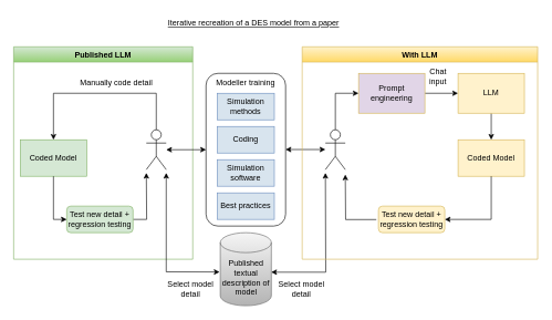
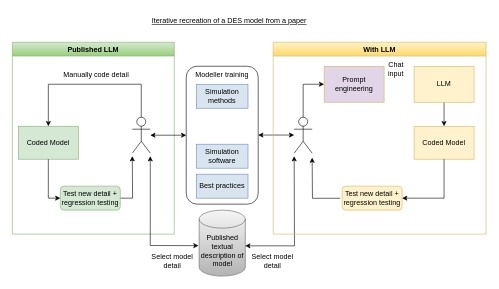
  <mxCell id="0" />
  <mxCell id="1" parent="0" />
  <mxCell id="2" value="Published LLM" style="swimlane;whiteSpace=wrap;html=1;fillColor=#d5e8d4;gradientColor=#97d077;strokeColor=#82b366;" parent="1" vertex="1"><mxGeometry x="20" y="70" width="270" height="320" as="geometry" /></mxCell>
  <mxCell id="3" value="" style="rounded=1;whiteSpace=wrap;html=1;" parent="1" vertex="1"><mxGeometry x="310" y="110" width="120" height="230" as="geometry" /></mxCell>
  <mxCell id="4" value="" style="shape=umlActor;verticalLabelPosition=bottom;verticalAlign=top;html=1;outlineConnect=0;" parent="1" vertex="1"><mxGeometry x="220" y="195" width="30" height="60" as="geometry" /></mxCell>
  <mxCell id="5" value="Simulation methods" style="rounded=0;whiteSpace=wrap;html=1;fillColor=#D8E4EE;strokeColor=#6C8EBF;" parent="1" vertex="1"><mxGeometry x="327" y="140" width="86" height="40" as="geometry" /></mxCell>
- <mxCell id="6" value="Coding" style="rounded=0;whiteSpace=wrap;html=1;fillColor=#D8E4EE;strokeColor=#6C8EBF;" parent="1" vertex="1"><mxGeometry x="327" y="190" width="86" height="40" as="geometry" /></mxCell>
  <mxCell id="7" value="Best practices" style="rounded=0;whiteSpace=wrap;html=1;fillColor=#D8E4EE;strokeColor=#6C8EBF;" parent="1" vertex="1"><mxGeometry x="327" y="290" width="86" height="40" as="geometry" /></mxCell>
  <mxCell id="8" value="Simulation software " style="rounded=0;whiteSpace=wrap;html=1;fillColor=#D8E4EE;strokeColor=#6C8EBF;" parent="1" vertex="1"><mxGeometry x="327" y="240" width="86" height="40" as="geometry" /></mxCell>
  <mxCell id="9" value="Modeller training" style="text;strokeColor=none;align=center;fillColor=none;html=1;verticalAlign=middle;whiteSpace=wrap;rounded=0;" parent="1" vertex="1"><mxGeometry x="320" y="110" width="100" height="30" as="geometry" /></mxCell>
  <mxCell id="10" style="edgeStyle=orthogonalEdgeStyle;rounded=0;orthogonalLoop=1;jettySize=auto;html=1;exitX=0.5;exitY=1;exitDx=0;exitDy=0;" parent="1" source="3" target="3" edge="1"><mxGeometry relative="1" as="geometry" /></mxCell>
  <mxCell id="11" value="Coded Model" style="rounded=0;whiteSpace=wrap;html=1;fillColor=light-dark(#D5E8D4,var(--ge-dark-color, #121212));strokeColor=light-dark(#82B366,#FFFFFF);" parent="1" vertex="1"><mxGeometry x="30" y="210" width="100" height="55" as="geometry" /></mxCell>
  <mxCell id="12" value="Published textual description of model" style="shape=cylinder3;whiteSpace=wrap;html=1;boundedLbl=1;backgroundOutline=1;size=15;fillColor=#f5f5f5;gradientColor=#b3b3b3;strokeColor=#666666;" parent="1" vertex="1"><mxGeometry x="331.5" y="350" width="77" height="110" as="geometry" /></mxCell>
  <mxCell id="13" style="edgeStyle=orthogonalEdgeStyle;rounded=0;orthogonalLoop=1;jettySize=auto;html=1;exitX=1;exitY=0.5;exitDx=0;exitDy=0;" parent="1" source="14" edge="1"><mxGeometry relative="1" as="geometry"><mxPoint x="220" y="260" as="targetPoint" /></mxGeometry></mxCell>
  <mxCell id="14" value="Test new detail + regression testing" style="rounded=1;whiteSpace=wrap;html=1;fillColor=light-dark(#D5E8D4,var(--ge-dark-color, #121212));strokeColor=light-dark(#82B366,#FFFFFF);" parent="1" vertex="1"><mxGeometry x="100" y="310" width="100" height="40" as="geometry" /></mxCell>
  <mxCell id="15" style="edgeStyle=orthogonalEdgeStyle;rounded=0;orthogonalLoop=1;jettySize=auto;html=1;exitX=0.5;exitY=0;exitDx=0;exitDy=0;exitPerimeter=0;entryX=0.5;entryY=0;entryDx=0;entryDy=0;" parent="1" source="4" target="11" edge="1"><mxGeometry relative="1" as="geometry"><mxPoint x="90" y="180" as="targetPoint" /><Array as="points"><mxPoint x="235" y="140" /><mxPoint x="80" y="140" /></Array></mxGeometry></mxCell>
  <mxCell id="16" style="edgeStyle=orthogonalEdgeStyle;rounded=0;orthogonalLoop=1;jettySize=auto;html=1;exitX=0.5;exitY=1;exitDx=0;exitDy=0;entryX=0;entryY=0.5;entryDx=0;entryDy=0;" parent="1" source="11" target="14" edge="1"><mxGeometry relative="1" as="geometry" /></mxCell>
- <mxCell id="17" value="Manually code detail" style="text;strokeColor=none;align=center;fillColor=none;html=1;verticalAlign=middle;whiteSpace=wrap;rounded=0;" parent="1" vertex="1"><mxGeometry x="115" y="110" width="120" height="30" as="geometry" /></mxCell>
+ <mxCell id="17" value="Manually code detail" style="text;strokeColor=none;align=center;fillColor=none;html=1;verticalAlign=middle;whiteSpace=wrap;rounded=0;" parent="1" vertex="1"><mxGeometry x="100" y="110" width="120" height="30" as="geometry" /></mxCell>
  <mxCell id="18" value="" style="endArrow=classic;startArrow=classic;html=1;rounded=0;entryX=0;entryY=0.5;entryDx=0;entryDy=0;" parent="1" source="4" target="3" edge="1"><mxGeometry width="50" height="50" relative="1" as="geometry"><mxPoint x="240" y="340" as="sourcePoint" /><mxPoint x="290" y="290" as="targetPoint" /></mxGeometry></mxCell>
  <mxCell id="19" value="" style="endArrow=classic;html=1;rounded=0;exitX=-0.014;exitY=0.538;exitDx=0;exitDy=0;exitPerimeter=0;startArrow=classic;startFill=1;" parent="1" source="12" edge="1"><mxGeometry width="50" height="50" relative="1" as="geometry"><mxPoint x="240" y="340" as="sourcePoint" /><mxPoint x="250" y="260" as="targetPoint" /><Array as="points"><mxPoint x="250" y="409" /></Array></mxGeometry></mxCell>
- <mxCell id="20" style="edgeStyle=orthogonalEdgeStyle;rounded=0;orthogonalLoop=1;jettySize=auto;html=1;exitX=1;exitY=0.5;exitDx=0;exitDy=0;entryX=0;entryY=0.5;entryDx=0;entryDy=0;" parent="1" source="21" target="35" edge="1"><mxGeometry relative="1" as="geometry"><mxPoint x="704.4" y="141.938" as="targetPoint" /></mxGeometry></mxCell>
  <mxCell id="21" value="Prompt engineering" style="rounded=0;whiteSpace=wrap;html=1;fillColor=#e1d5e7;strokeColor=#d6b656;" parent="1" vertex="1"><mxGeometry x="540" y="110" width="100" height="60" as="geometry" /></mxCell>
  <mxCell id="22" style="edgeStyle=orthogonalEdgeStyle;rounded=0;orthogonalLoop=1;jettySize=auto;html=1;exitX=0.5;exitY=0;exitDx=0;exitDy=0;exitPerimeter=0;entryX=0;entryY=0.5;entryDx=0;entryDy=0;" parent="1" source="23" target="21" edge="1"><mxGeometry relative="1" as="geometry"><Array as="points"><mxPoint x="505" y="140" /><mxPoint x="540" y="140" /></Array></mxGeometry></mxCell>
  <mxCell id="23" value="" style="shape=umlActor;verticalLabelPosition=bottom;verticalAlign=top;html=1;outlineConnect=0;" parent="1" vertex="1"><mxGeometry x="490" y="195" width="30" height="60" as="geometry" /></mxCell>
  <mxCell id="24" value="Coded Model" style="rounded=0;whiteSpace=wrap;html=1;fillColor=#fff2cc;strokeColor=#d6b656;" parent="1" vertex="1"><mxGeometry x="690" y="210" width="100" height="55" as="geometry" /></mxCell>
  <mxCell id="25" style="edgeStyle=orthogonalEdgeStyle;rounded=0;orthogonalLoop=1;jettySize=auto;html=1;exitX=-0.032;exitY=0.505;exitDx=0;exitDy=0;exitPerimeter=0;" parent="1" source="26" edge="1"><mxGeometry relative="1" as="geometry"><mxPoint x="520" y="262.5" as="targetPoint" /></mxGeometry></mxCell>
  <mxCell id="26" value="Test new detail + regression testing" style="rounded=1;whiteSpace=wrap;html=1;fillColor=#fff2cc;strokeColor=#d6b656;" parent="1" vertex="1"><mxGeometry x="570" y="310" width="100" height="40" as="geometry" /></mxCell>
  <mxCell id="27" style="edgeStyle=orthogonalEdgeStyle;rounded=0;orthogonalLoop=1;jettySize=auto;html=1;exitX=0.5;exitY=1;exitDx=0;exitDy=0;entryX=1;entryY=0.5;entryDx=0;entryDy=0;" parent="1" source="24" target="26" edge="1"><mxGeometry relative="1" as="geometry"><mxPoint x="827" y="311.5" as="sourcePoint" /><mxPoint x="707" y="376.5" as="targetPoint" /></mxGeometry></mxCell>
  <mxCell id="28" style="edgeStyle=orthogonalEdgeStyle;rounded=0;orthogonalLoop=1;jettySize=auto;html=1;exitX=0.998;exitY=0.541;exitDx=0;exitDy=0;exitPerimeter=0;startArrow=classic;startFill=1;" parent="1" source="12" edge="1"><mxGeometry relative="1" as="geometry"><mxPoint x="490" y="260" as="targetPoint" /></mxGeometry></mxCell>
  <mxCell id="29" value="Select model detail" style="text;strokeColor=none;align=center;fillColor=none;html=1;verticalAlign=middle;whiteSpace=wrap;rounded=0;" parent="1" vertex="1"><mxGeometry x="247" y="420" width="80" height="30" as="geometry" /></mxCell>
  <mxCell id="30" value="Select model detail" style="text;strokeColor=none;align=center;fillColor=none;html=1;verticalAlign=middle;whiteSpace=wrap;rounded=0;" parent="1" vertex="1"><mxGeometry x="414" y="420" width="80" height="30" as="geometry" /></mxCell>
  <mxCell id="31" style="edgeStyle=orthogonalEdgeStyle;rounded=0;orthogonalLoop=1;jettySize=auto;html=1;exitX=0.5;exitY=1;exitDx=0;exitDy=0;" parent="1" source="35" target="24" edge="1"><mxGeometry relative="1" as="geometry"><mxPoint x="739.5" y="172.438" as="sourcePoint" /></mxGeometry></mxCell>
  <mxCell id="32" value="" style="endArrow=classic;startArrow=classic;html=1;rounded=0;entryX=0;entryY=0.5;entryDx=0;entryDy=0;" parent="1" edge="1"><mxGeometry width="50" height="50" relative="1" as="geometry"><mxPoint x="430" y="224.71" as="sourcePoint" /><mxPoint x="490" y="224.71" as="targetPoint" /></mxGeometry></mxCell>
  <mxCell id="33" value="&lt;div&gt;Chat&lt;/div&gt;&lt;div&gt;input&lt;br&gt;&lt;/div&gt;" style="text;strokeColor=none;align=center;fillColor=none;html=1;verticalAlign=middle;whiteSpace=wrap;rounded=0;" parent="1" vertex="1"><mxGeometry x="630" y="100" width="60" height="30" as="geometry" /></mxCell>
  <mxCell id="34" value="Iterative recreation of a DES model from a paper" style="text;strokeColor=none;align=center;fillColor=none;html=1;verticalAlign=middle;whiteSpace=wrap;rounded=0;fontStyle=4" parent="1" vertex="1"><mxGeometry x="247" y="20" width="270" height="30" as="geometry" /></mxCell>
  <mxCell id="35" value="LLM" style="rounded=0;whiteSpace=wrap;html=1;fillColor=#fff2cc;strokeColor=#d6b656;" parent="1" vertex="1"><mxGeometry x="690" y="110" width="100" height="60" as="geometry" /></mxCell>
  <mxCell id="36" value="With LLM" style="swimlane;whiteSpace=wrap;html=1;fillColor=#fff2cc;gradientColor=#ffd966;strokeColor=#d6b656;" parent="1" vertex="1"><mxGeometry x="455" y="70" width="355" height="320" as="geometry" /></mxCell>
